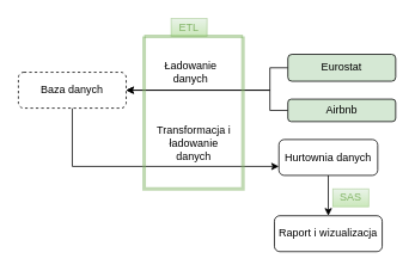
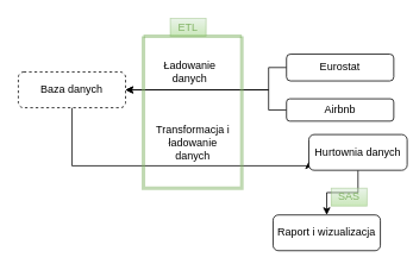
  <mxCell id="0" />
  <mxCell id="1" parent="0" />
  <mxCell id="2" style="edgeStyle=orthogonalEdgeStyle;rounded=0;orthogonalLoop=1;jettySize=auto;html=1;entryX=1;entryY=0.5;entryDx=0;entryDy=0;" edge="1" parent="1" source="3" target="5"><mxGeometry relative="1" as="geometry"><Array as="points"><mxPoint x="300" y="123" /><mxPoint x="300" y="100" /></Array></mxGeometry></mxCell>
- <mxCell id="3" value="Airbnb" style="rounded=1;whiteSpace=wrap;html=1;fontSize=12;glass=0;strokeWidth=1;shadow=0;fillColor=#d5e8d4;" parent="1" vertex="1"><mxGeometry x="320" y="110" width="120" height="25" as="geometry" /></mxCell>
+ <mxCell id="3" value="Airbnb" style="rounded=1;whiteSpace=wrap;html=1;fontSize=12;glass=0;strokeWidth=1;shadow=0;" parent="1" vertex="1"><mxGeometry x="320" y="110" width="120" height="25" as="geometry" /></mxCell>
  <mxCell id="4" style="edgeStyle=orthogonalEdgeStyle;rounded=0;orthogonalLoop=1;jettySize=auto;html=1;entryX=0;entryY=0.75;entryDx=0;entryDy=0;" edge="1" parent="1" source="5" target="9"><mxGeometry relative="1" as="geometry"><Array as="points"><mxPoint x="80" y="185" /></Array></mxGeometry></mxCell>
  <mxCell id="5" value="Baza danych" style="rounded=1;whiteSpace=wrap;html=1;fontSize=12;glass=0;strokeWidth=1;shadow=0;dashed=1;" parent="1" vertex="1"><mxGeometry x="20" y="80" width="120" height="40" as="geometry" /></mxCell>
  <mxCell id="6" style="edgeStyle=orthogonalEdgeStyle;rounded=0;orthogonalLoop=1;jettySize=auto;html=1;entryX=1;entryY=0.5;entryDx=0;entryDy=0;" edge="1" parent="1" source="7" target="5"><mxGeometry relative="1" as="geometry"><Array as="points"><mxPoint x="300" y="75" /><mxPoint x="300" y="100" /></Array></mxGeometry></mxCell>
- <mxCell id="7" value="Eurostat" style="rounded=1;whiteSpace=wrap;html=1;fontSize=12;glass=0;strokeWidth=1;shadow=0;fillColor=#d5e8d4;" parent="1" vertex="1"><mxGeometry x="320" y="60" width="120" height="30" as="geometry" /></mxCell>
+ <mxCell id="7" value="Eurostat" style="rounded=1;whiteSpace=wrap;html=1;fontSize=12;glass=0;strokeWidth=1;shadow=0;" parent="1" vertex="1"><mxGeometry x="320" y="60" width="120" height="30" as="geometry" /></mxCell>
  <mxCell id="8" style="edgeStyle=orthogonalEdgeStyle;rounded=0;orthogonalLoop=1;jettySize=auto;html=1;entryX=0.5;entryY=0;entryDx=0;entryDy=0;" edge="1" parent="1" source="9" target="10"><mxGeometry relative="1" as="geometry" /></mxCell>
- <mxCell id="9" value="Hurtownia danych&lt;br&gt;" style="rounded=1;whiteSpace=wrap;html=1;" vertex="1" parent="1"><mxGeometry x="310" y="155" width="110" height="40" as="geometry" /></mxCell>
+ <mxCell id="9" value="Hurtownia danych&lt;br&gt;" style="rounded=1;whiteSpace=wrap;html=1;" vertex="1" parent="1"><mxGeometry x="345" y="150" width="110" height="40" as="geometry" /></mxCell>
  <mxCell id="10" value="Raport i wizualizacja" style="rounded=1;whiteSpace=wrap;html=1;" vertex="1" parent="1"><mxGeometry x="305" y="240" width="120" height="40" as="geometry" /></mxCell>
  <mxCell id="11" value="Ładowanie danych" style="text;html=1;strokeColor=none;fillColor=none;align=center;verticalAlign=middle;whiteSpace=wrap;rounded=0;" vertex="1" parent="1"><mxGeometry x="182" y="70" width="60" height="20" as="geometry" /></mxCell>
  <mxCell id="12" value="" style="swimlane;startSize=0;fillColor=#d5e8d4;strokeWidth=4;perimeterSpacing=14;gradientColor=#97d077;rounded=1;swimlaneLine=0;shadow=0;opacity=50;strokeColor=#82B366;" vertex="1" parent="1"><mxGeometry x="160" y="40" width="110" height="170" as="geometry" /></mxCell>
  <mxCell id="13" value="Transformacja i ładowanie danych" style="text;html=1;strokeColor=none;fillColor=none;align=center;verticalAlign=middle;whiteSpace=wrap;rounded=0;" vertex="1" parent="12"><mxGeometry x="11.5" y="109" width="87" height="20" as="geometry" /></mxCell>
  <mxCell id="14" value="&lt;font color=&quot;#82b366&quot;&gt;ETL&lt;/font&gt;" style="text;html=1;strokeColor=#82b366;fillColor=#d5e8d4;align=center;verticalAlign=middle;whiteSpace=wrap;rounded=0;shadow=0;opacity=50;gradientColor=#97d077;" vertex="1" parent="1"><mxGeometry x="190" y="20" width="40" height="20" as="geometry" /></mxCell>
  <mxCell id="15" value="&lt;font color=&quot;#82b366&quot;&gt;SAS&lt;/font&gt;" style="text;html=1;strokeColor=#82b366;fillColor=#d5e8d4;align=center;verticalAlign=middle;whiteSpace=wrap;rounded=0;shadow=0;opacity=50;gradientColor=#97d077;" vertex="1" parent="1"><mxGeometry x="370" y="210" width="40" height="20" as="geometry" /></mxCell>
